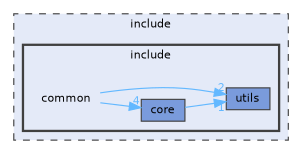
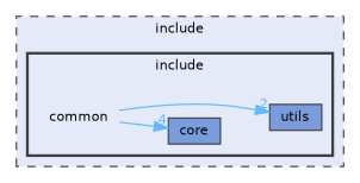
  digraph {
    compound=true
    rankdir=LR
    node [fontname=Helvetica fontsize=10 shape=box color=grey25 fillcolor="#7a9bdc" style=filled]
    edge [color=steelblue1 fontcolor=steelblue1 fontname=Helvetica fontsize=10 labeldistance=1.5 labelfontname=Helvetica labelfontsize=10]
    n1 [height=0.2 label=common shape=plaintext width=0.4 color="" fillcolor="" style=""]
    n2 [height=0.2 label=core width=0.4]
    n3 [height=0.2 label=utils width=0.4]
    subgraph cluster_1 {
      bgcolor="#e4eaf8"
      fontname=Helvetica
      fontsize=10
      label=include
      pencolor=grey25
      style="filled,dashed"
      subgraph cluster_2 {
        bgcolor="#e4eaf8"
        fontname=Helvetica
        fontsize=10
        label=include
        pencolor=grey25
        style="filled,bold"
        n1
        n2
        n3
      }
    }
    n1 -> n2 [headlabel=4]
    n1 -> n3 [headlabel=2]
-   n2 -> n3 [headlabel=1]
  }
